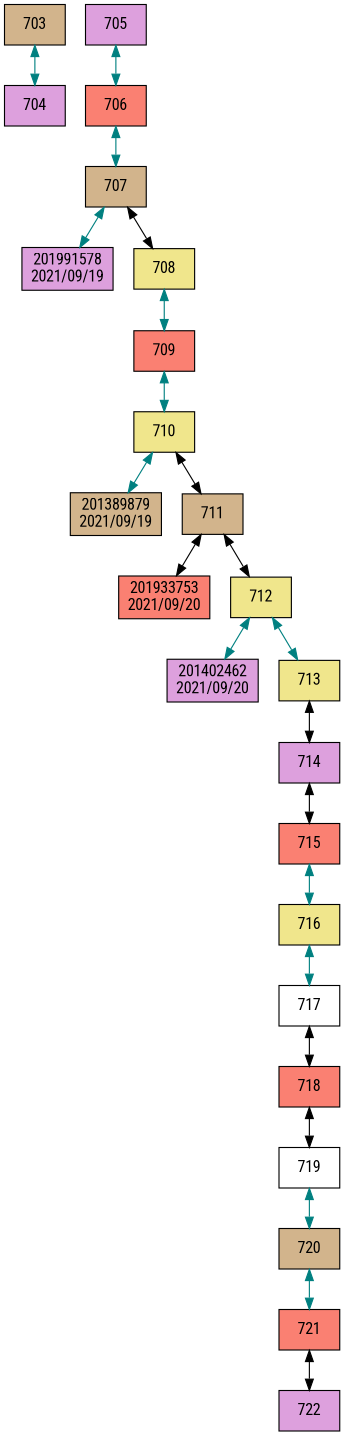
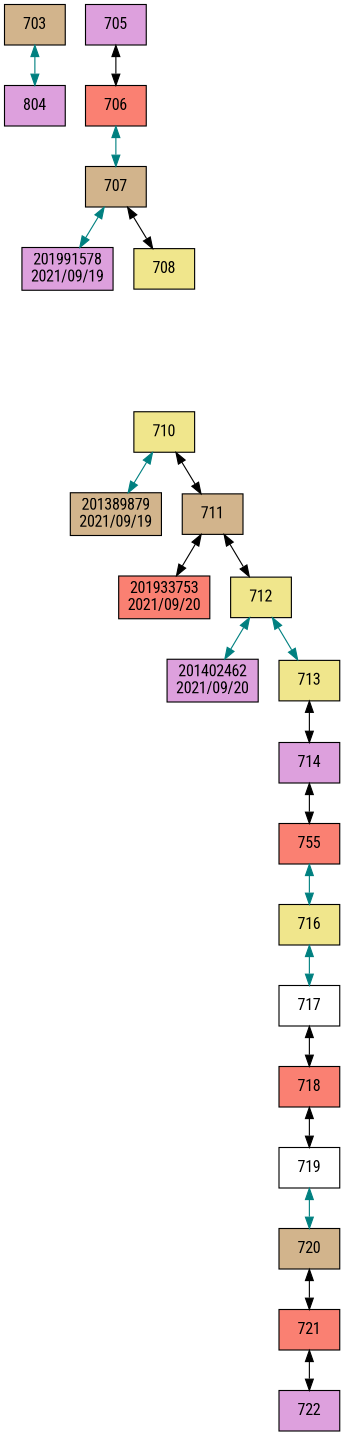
  digraph {
    compound=true
    fontname="Roboto Condensed"
    rankdir=TB
    node [fillcolor=plum fontname="Roboto Condensed" shape=box style=filled]
    edge [color=teal dir=both fontname="Roboto Condensed"]
    n1 [fillcolor=tan label=703]
-   n2 [label=704]
+   n2 [label=804]
    n3 [label=705]
    n4 [fillcolor=salmon label=706]
    n5 [fillcolor=tan label=707]
    n6 [label="201991578\n2021/09/19"]
    n7 [fillcolor=khaki label=708]
-   n8 [fillcolor=salmon label=709]
    n9 [fillcolor=khaki label=710]
    n10 [fillcolor=tan label="201389879\n2021/09/19"]
    n11 [fillcolor=tan label=711]
    n12 [fillcolor=salmon label="201933753\n2021/09/20"]
    n13 [fillcolor=khaki label=712]
    n14 [label="201402462\n2021/09/20"]
    n15 [fillcolor=khaki label=713]
    n16 [label=714]
-   n17 [fillcolor=salmon label=715]
+   n17 [fillcolor=salmon label=755]
    n18 [fillcolor=khaki label=716]
    n19 [fillcolor=white label=717]
    n20 [fillcolor=salmon label=718]
    n21 [fillcolor=white label=719]
    n22 [fillcolor=tan label=720]
    n23 [fillcolor=salmon label=721]
    n24 [label=722]
    n1 -> n2
-   n3 -> n4
+   n3 -> n4 [color=black]
    n4 -> n5
    n5 -> n6
    n5 -> n7 [color=black]
-   n7 -> n8
-   n8 -> n9
    n9 -> n10
    n9 -> n11 [color=black]
    n11 -> n12 [color=black]
    n11 -> n13 [color=black]
    n13 -> n14
    n13 -> n15
    n15 -> n16 [color=black]
    n16 -> n17 [color=black]
    n17 -> n18
    n18 -> n19
    n19 -> n20 [color=black]
    n20 -> n21 [color=black]
    n21 -> n22
-   n22 -> n23
+   n22 -> n23 [color=black]
    n23 -> n24 [color=black]
  }
